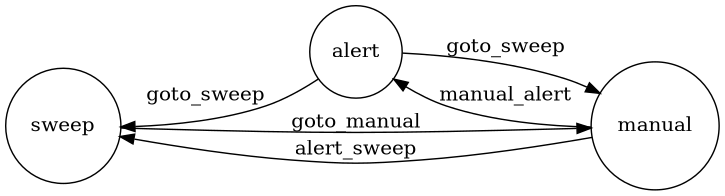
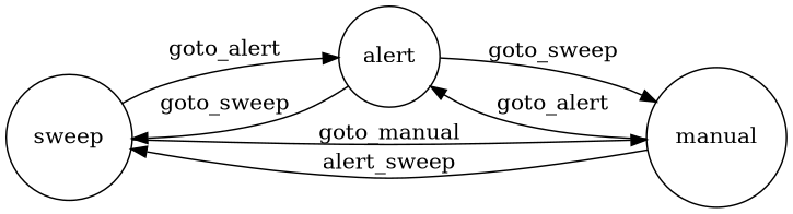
  digraph {
    rankdir=LR
    node [shape=circle]
    sweep
    alert
    manual
+   sweep -> alert [label=goto_alert]
    sweep -> manual [label=goto_manual]
    alert -> sweep [label=goto_sweep]
    alert -> manual [label=goto_sweep]
    manual -> sweep [label=alert_sweep]
-   manual -> alert [label=manual_alert]
+   manual -> alert [label=goto_alert]
  }
